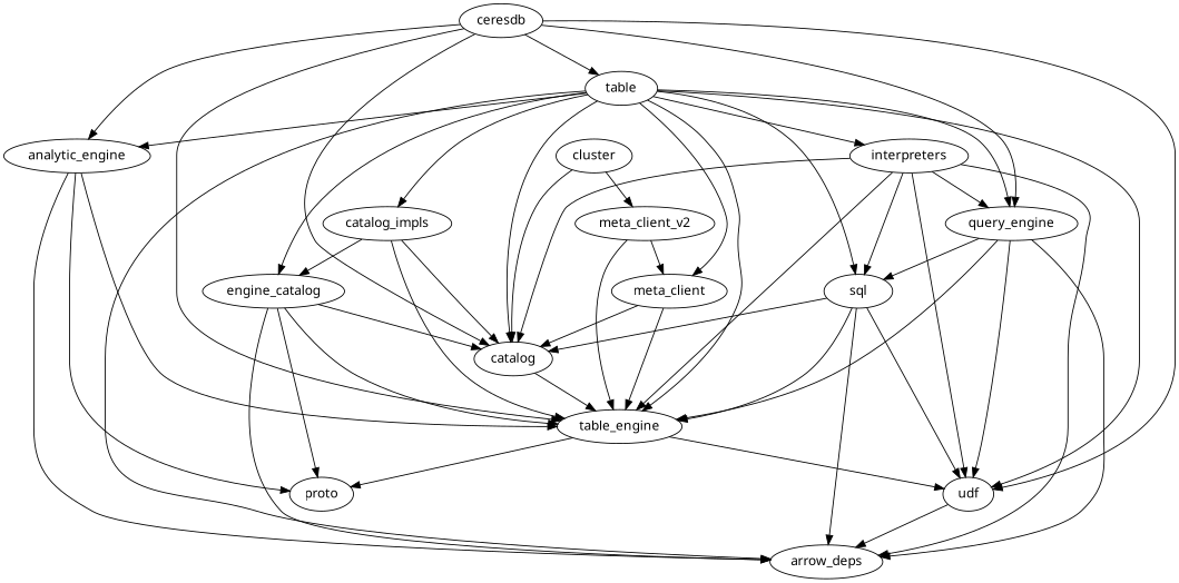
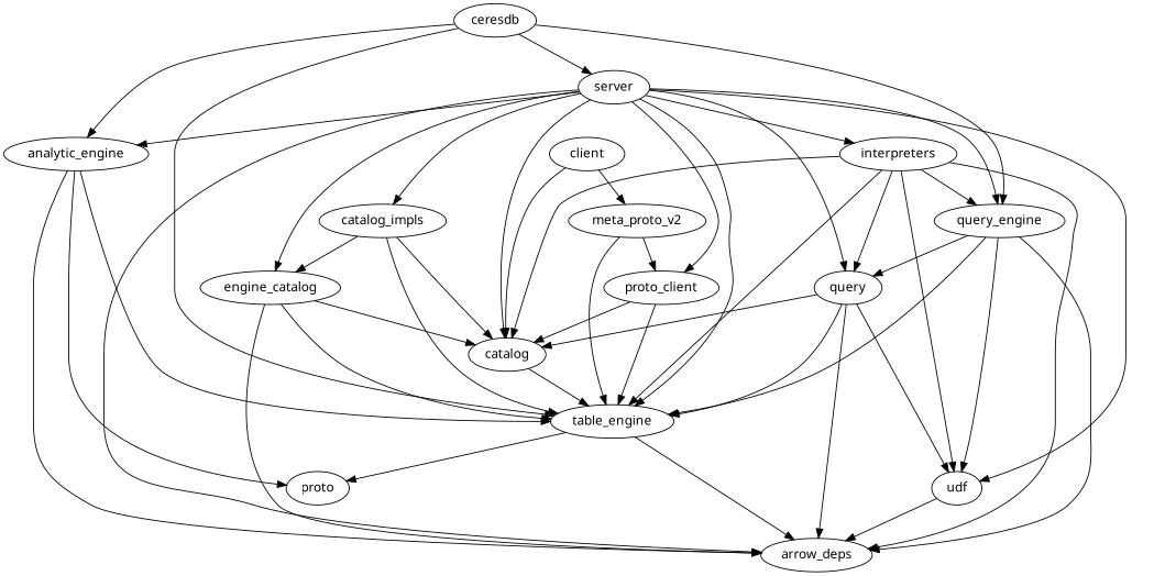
  digraph {
    fontname="Noto Sans"
    node [fontname="Noto Sans"]
    edge [fontname="Noto Sans"]
    analytic_engine
    arrow_deps
    proto
    table_engine
    catalog
    catalog_impls
    n7 [label=engine_catalog]
-   cluster
-   meta_client_v2
-   meta_client
+   cluster [label=client]
+   meta_client_v2 [label=meta_proto_v2]
+   meta_client [label=proto_client]
    interpreters
-   sql
+   sql [label=query]
    udf
    query_engine
-   server [label=table]
+   server
    ceresdb
    analytic_engine -> arrow_deps
    analytic_engine -> proto
    analytic_engine -> table_engine
-   table_engine -> udf
+   table_engine -> arrow_deps
    table_engine -> proto
    catalog -> table_engine
    catalog_impls -> table_engine
    catalog_impls -> catalog
    catalog_impls -> n7
    n7 -> arrow_deps
-   n7 -> proto
    n7 -> table_engine
    n7 -> catalog
    cluster -> catalog
    cluster -> meta_client_v2
    meta_client_v2 -> table_engine
    meta_client_v2 -> meta_client
    meta_client -> table_engine
    meta_client -> catalog
    interpreters -> arrow_deps
    interpreters -> table_engine
    interpreters -> catalog
    interpreters -> sql
    interpreters -> udf
    interpreters -> query_engine
    sql -> arrow_deps
    sql -> table_engine
    sql -> catalog
    sql -> udf
    udf -> arrow_deps
    query_engine -> arrow_deps
    query_engine -> table_engine
    query_engine -> sql
    query_engine -> udf
    server -> analytic_engine
    server -> arrow_deps
    server -> table_engine
    server -> catalog
    server -> catalog_impls
    server -> n7
    server -> meta_client
    server -> interpreters
    server -> sql
    server -> udf
    server -> query_engine
    ceresdb -> analytic_engine
    ceresdb -> table_engine
-   ceresdb -> catalog
-   ceresdb -> udf
    ceresdb -> query_engine
    ceresdb -> server
  }
